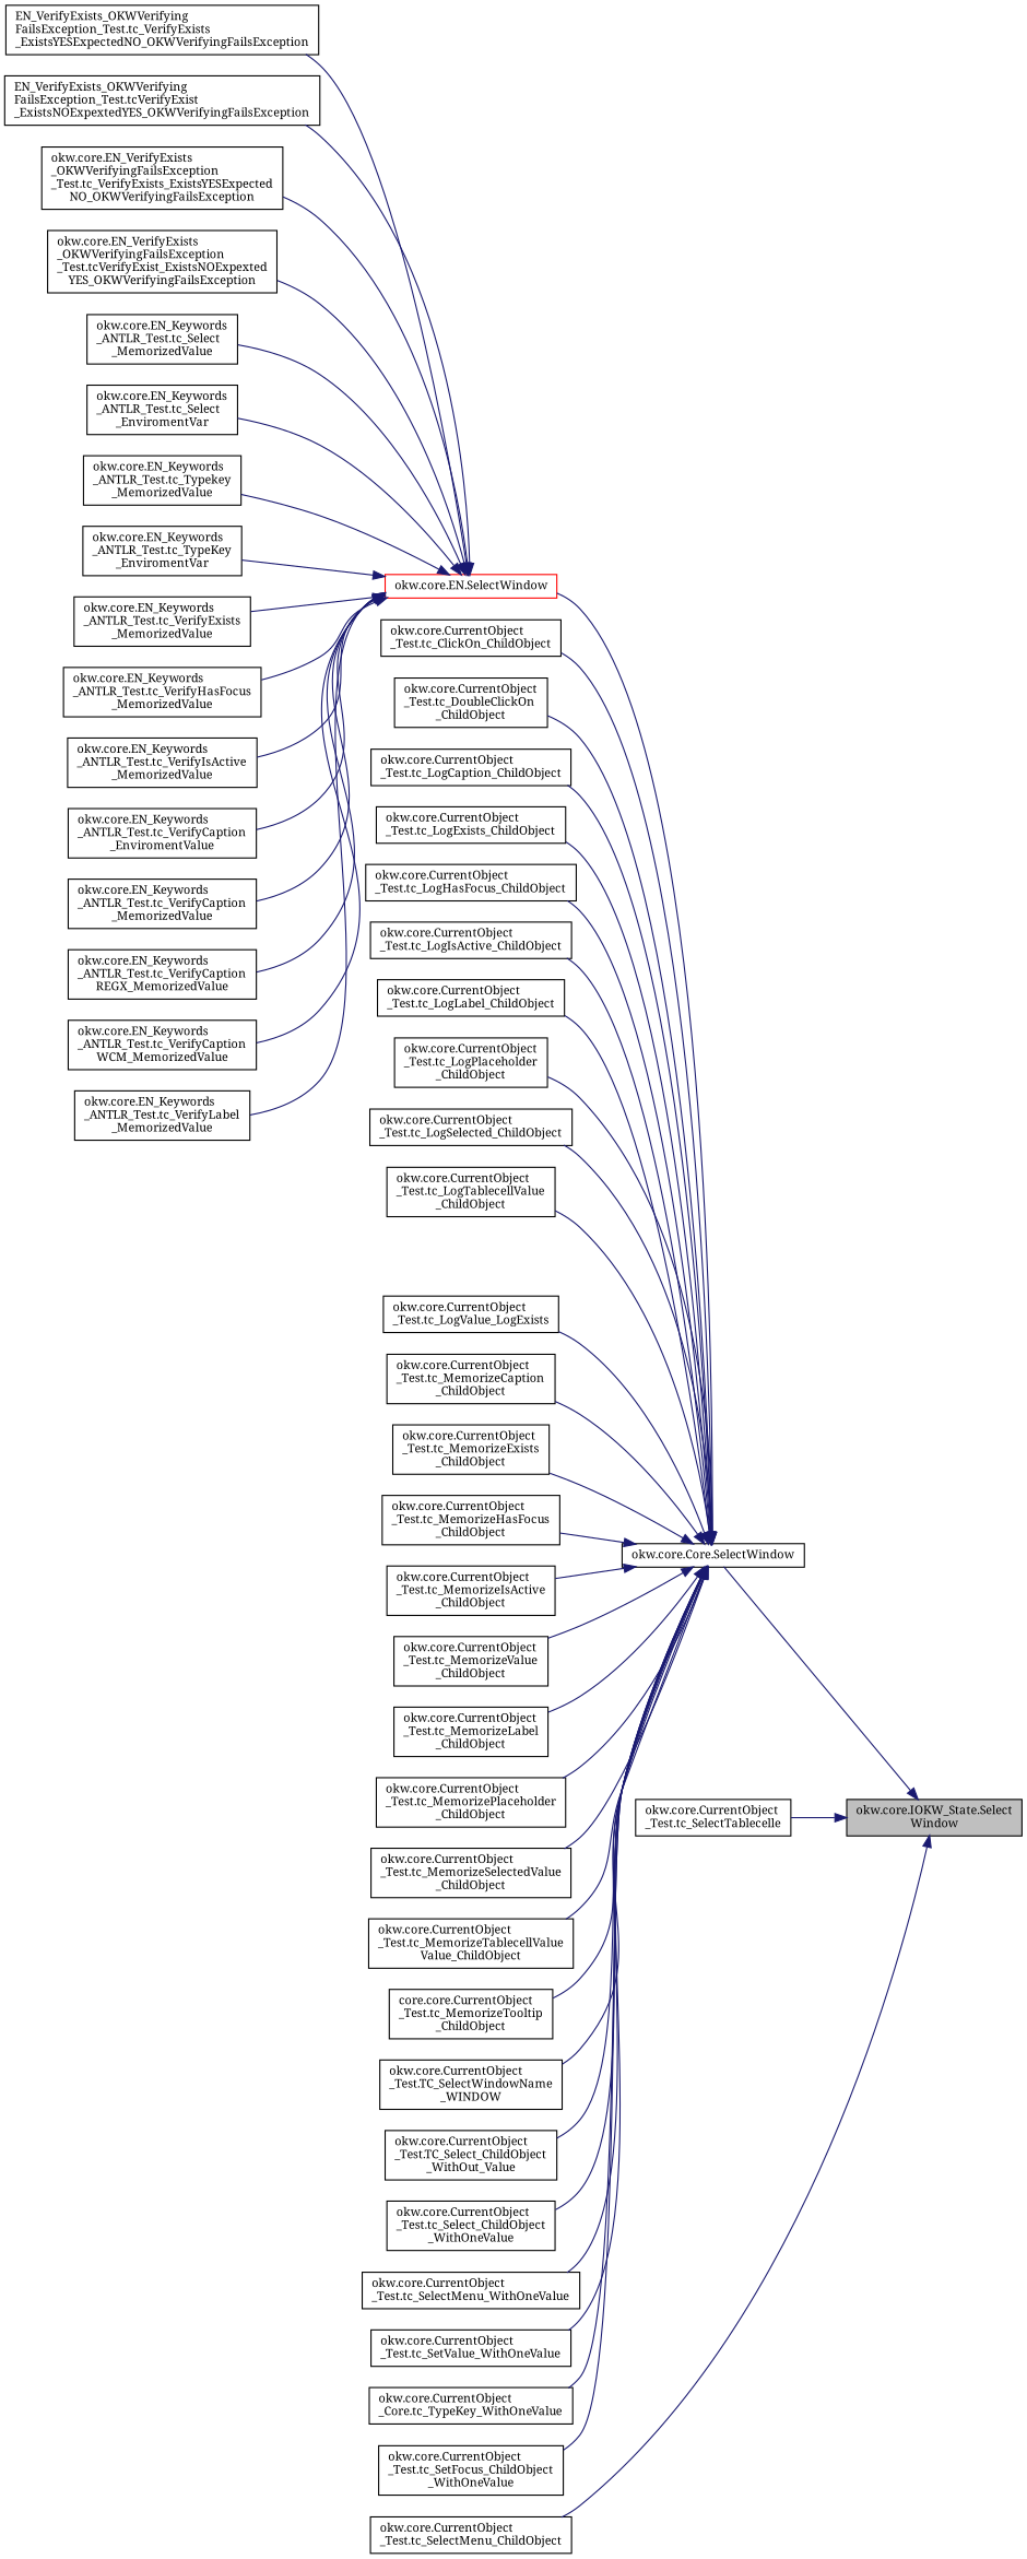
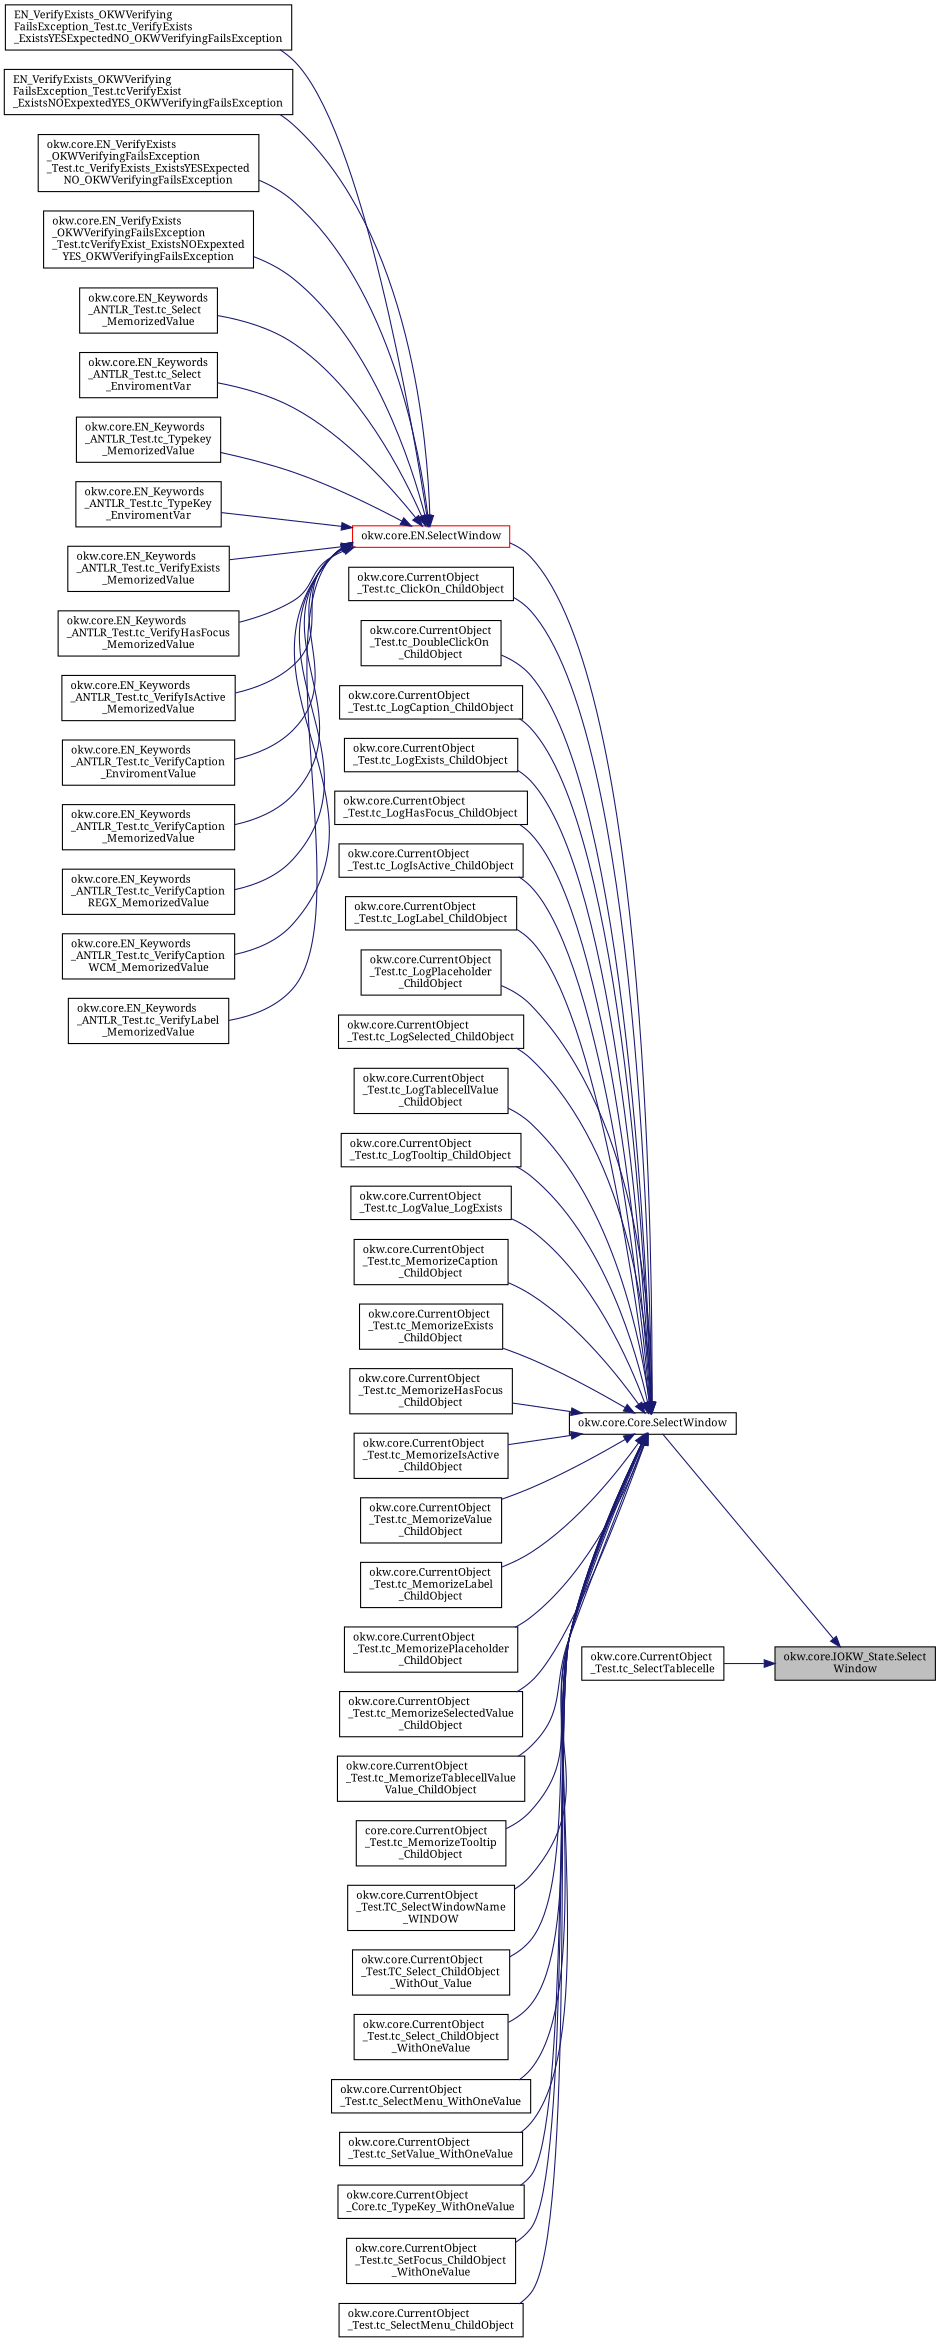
  digraph {
    fontname="Noto Serif"
    rankdir=RL
    node [color=black fillcolor=white fontname="Noto Serif" fontsize=10 shape=record style=filled]
    edge [color=midnightblue dir=back fontname="Noto Serif" fontsize=10 labelfontname=Helvetica labelfontsize=10 style=solid]
    n1 [fillcolor=grey75 fontcolor=black height=0.2 label="okw.core.IOKW_State.Select\lWindow" width=0.4]
    n2 [height=0.2 label="okw.core.Core.SelectWindow" width=0.4]
    n3 [height=0.2 label="okw.core.CurrentObject\l_Test.tc_SelectTablecelle" width=0.4]
    n4 [color=red height=0.2 label="okw.core.EN.SelectWindow" width=0.4]
    n5 [height=0.2 label="okw.core.CurrentObject\l_Test.tc_ClickOn_ChildObject" width=0.4]
    n6 [height=0.2 label="okw.core.CurrentObject\l_Test.tc_DoubleClickOn\l_ChildObject" width=0.4]
    n7 [height=0.2 label="okw.core.CurrentObject\l_Test.tc_LogCaption_ChildObject" width=0.4]
    n8 [height=0.2 label="okw.core.CurrentObject\l_Test.tc_LogExists_ChildObject" width=0.4]
    n9 [height=0.2 label="okw.core.CurrentObject\l_Test.tc_LogHasFocus_ChildObject" width=0.4]
    n10 [height=0.2 label="okw.core.CurrentObject\l_Test.tc_LogIsActive_ChildObject" width=0.4]
    n11 [height=0.2 label="okw.core.CurrentObject\l_Test.tc_LogLabel_ChildObject" width=0.4]
    n12 [height=0.2 label="okw.core.CurrentObject\l_Test.tc_LogPlaceholder\l_ChildObject" width=0.4]
    n13 [height=0.2 label="okw.core.CurrentObject\l_Test.tc_LogSelected_ChildObject" width=0.4]
    n14 [height=0.2 label="okw.core.CurrentObject\l_Test.tc_LogTablecellValue\l_ChildObject" width=0.4]
+   n15 [height=0.2 label="okw.core.CurrentObject\l_Test.tc_LogTooltip_ChildObject" width=0.4]
    n16 [height=0.2 label="okw.core.CurrentObject\l_Test.tc_LogValue_LogExists" width=0.4]
    n17 [height=0.2 label="okw.core.CurrentObject\l_Test.tc_MemorizeCaption\l_ChildObject" width=0.4]
    n18 [height=0.2 label="okw.core.CurrentObject\l_Test.tc_MemorizeExists\l_ChildObject" width=0.4]
    n19 [height=0.2 label="okw.core.CurrentObject\l_Test.tc_MemorizeHasFocus\l_ChildObject" width=0.4]
    n20 [height=0.2 label="okw.core.CurrentObject\l_Test.tc_MemorizeIsActive\l_ChildObject" width=0.4]
    n21 [height=0.2 label="okw.core.CurrentObject\l_Test.tc_MemorizeValue\l_ChildObject" width=0.4]
    n22 [height=0.2 label="okw.core.CurrentObject\l_Test.tc_MemorizeLabel\l_ChildObject" width=0.4]
    n23 [height=0.2 label="okw.core.CurrentObject\l_Test.tc_MemorizePlaceholder\l_ChildObject" width=0.4]
    n24 [height=0.2 label="okw.core.CurrentObject\l_Test.tc_MemorizeSelectedValue\l_ChildObject" width=0.4]
    n25 [height=0.2 label="okw.core.CurrentObject\l_Test.tc_MemorizeTablecellValue\lValue_ChildObject" width=0.4]
    n26 [height=0.2 label="core.core.CurrentObject\l_Test.tc_MemorizeTooltip\l_ChildObject" width=0.4]
    n27 [height=0.2 label="okw.core.CurrentObject\l_Test.TC_SelectWindowName\l_WINDOW" width=0.4]
    n28 [height=0.2 label="okw.core.CurrentObject\l_Test.TC_Select_ChildObject\l_WithOut_Value" width=0.4]
    n29 [height=0.2 label="okw.core.CurrentObject\l_Test.tc_Select_ChildObject\l_WithOneValue" width=0.4]
    n30 [height=0.2 label="okw.core.CurrentObject\l_Test.tc_SelectMenu_ChildObject" width=0.4]
    n31 [height=0.2 label="okw.core.CurrentObject\l_Test.tc_SelectMenu_WithOneValue" width=0.4]
    n32 [height=0.2 label="okw.core.CurrentObject\l_Test.tc_SetValue_WithOneValue" width=0.4]
    n33 [height=0.2 label="okw.core.CurrentObject\l_Core.tc_TypeKey_WithOneValue" width=0.4]
    n34 [height=0.2 label="okw.core.CurrentObject\l_Test.tc_SetFocus_ChildObject\l_WithOneValue" width=0.4]
    n35 [height=0.2 label="EN_VerifyExists_OKWVerifying\lFailsException_Test.tc_VerifyExists\l_ExistsYESExpectedNO_OKWVerifyingFailsException" width=0.4]
    n36 [height=0.2 label="EN_VerifyExists_OKWVerifying\lFailsException_Test.tcVerifyExist\l_ExistsNOExpextedYES_OKWVerifyingFailsException" width=0.4]
    n37 [height=0.2 label="okw.core.EN_VerifyExists\l_OKWVerifyingFailsException\l_Test.tc_VerifyExists_ExistsYESExpected\lNO_OKWVerifyingFailsException" width=0.4]
    n38 [height=0.2 label="okw.core.EN_VerifyExists\l_OKWVerifyingFailsException\l_Test.tcVerifyExist_ExistsNOExpexted\lYES_OKWVerifyingFailsException" width=0.4]
    n39 [height=0.2 label="okw.core.EN_Keywords\l_ANTLR_Test.tc_Select\l_MemorizedValue" width=0.4]
    n40 [height=0.2 label="okw.core.EN_Keywords\l_ANTLR_Test.tc_Select\l_EnviromentVar" width=0.4]
    n41 [height=0.2 label="okw.core.EN_Keywords\l_ANTLR_Test.tc_Typekey\l_MemorizedValue" width=0.4]
    n42 [height=0.2 label="okw.core.EN_Keywords\l_ANTLR_Test.tc_TypeKey\l_EnviromentVar" width=0.4]
    n43 [height=0.2 label="okw.core.EN_Keywords\l_ANTLR_Test.tc_VerifyExists\l_MemorizedValue" width=0.4]
    n44 [height=0.2 label="okw.core.EN_Keywords\l_ANTLR_Test.tc_VerifyHasFocus\l_MemorizedValue" width=0.4]
    n45 [height=0.2 label="okw.core.EN_Keywords\l_ANTLR_Test.tc_VerifyIsActive\l_MemorizedValue" width=0.4]
    n46 [height=0.2 label="okw.core.EN_Keywords\l_ANTLR_Test.tc_VerifyCaption\l_EnviromentValue" width=0.4]
    n47 [height=0.2 label="okw.core.EN_Keywords\l_ANTLR_Test.tc_VerifyCaption\l_MemorizedValue" width=0.4]
    n48 [height=0.2 label="okw.core.EN_Keywords\l_ANTLR_Test.tc_VerifyCaption\lREGX_MemorizedValue" width=0.4]
    n49 [height=0.2 label="okw.core.EN_Keywords\l_ANTLR_Test.tc_VerifyCaption\lWCM_MemorizedValue" width=0.4]
    n50 [height=0.2 label="okw.core.EN_Keywords\l_ANTLR_Test.tc_VerifyLabel\l_MemorizedValue" width=0.4]
    n1 -> n2
    n1 -> n3
    n2 -> n4
    n2 -> n5
    n2 -> n6
    n2 -> n7
    n2 -> n8
    n2 -> n9
    n2 -> n10
    n2 -> n11
    n2 -> n12
    n2 -> n13
    n2 -> n14
+   n2 -> n15
    n2 -> n16
    n2 -> n17
    n2 -> n18
    n2 -> n19
    n2 -> n20
    n2 -> n21
    n2 -> n22
    n2 -> n23
    n2 -> n24
    n2 -> n25
    n2 -> n26
    n2 -> n27
    n2 -> n28
    n2 -> n29
-   n1 -> n30
+   n2 -> n30
    n2 -> n31
    n2 -> n32
    n2 -> n33
    n2 -> n34
    n4 -> n35
    n4 -> n36
    n4 -> n37
    n4 -> n38
    n4 -> n39
    n4 -> n40
    n4 -> n41
    n4 -> n42
    n4 -> n43
    n4 -> n44
    n4 -> n45
    n4 -> n46
    n4 -> n47
    n4 -> n48
    n4 -> n49
    n4 -> n50
  }
